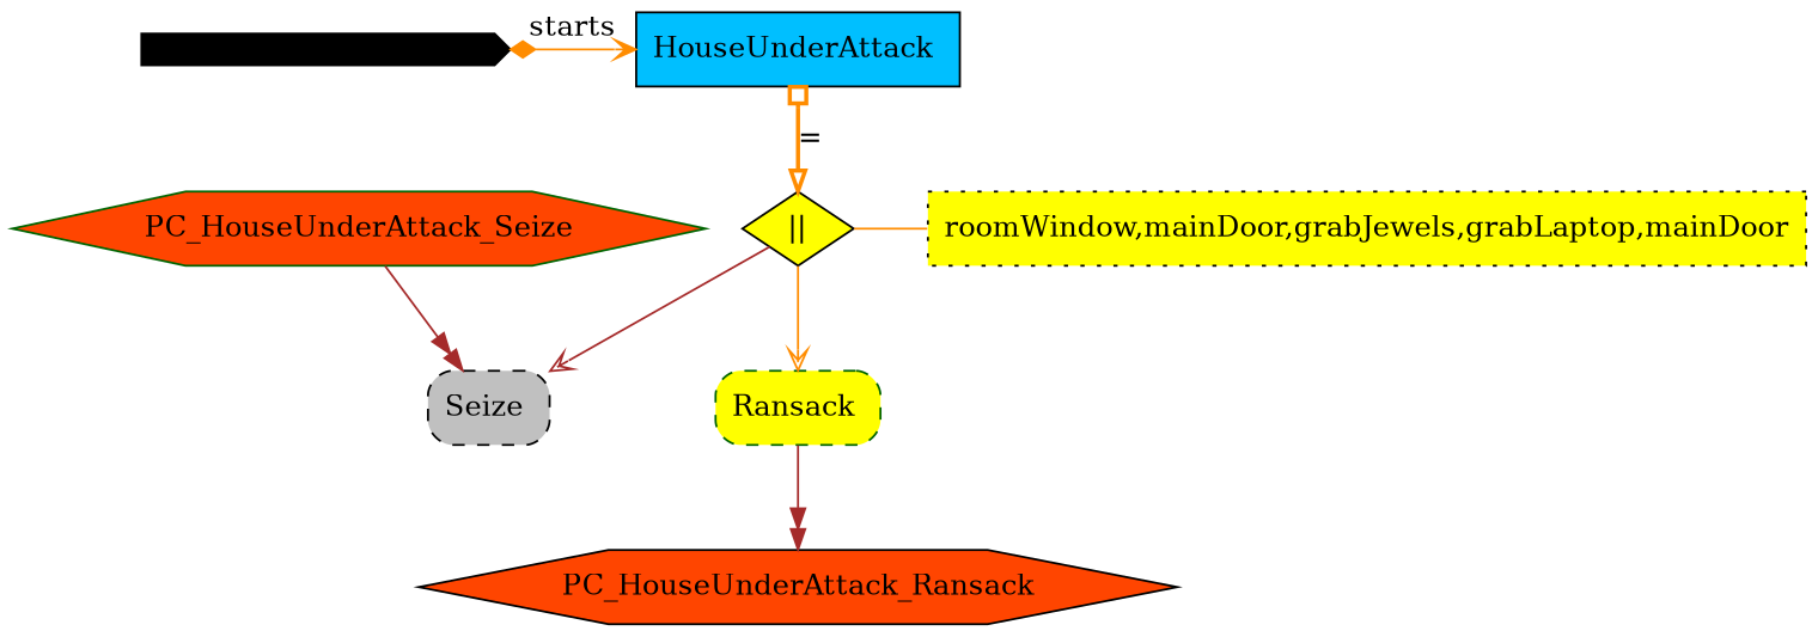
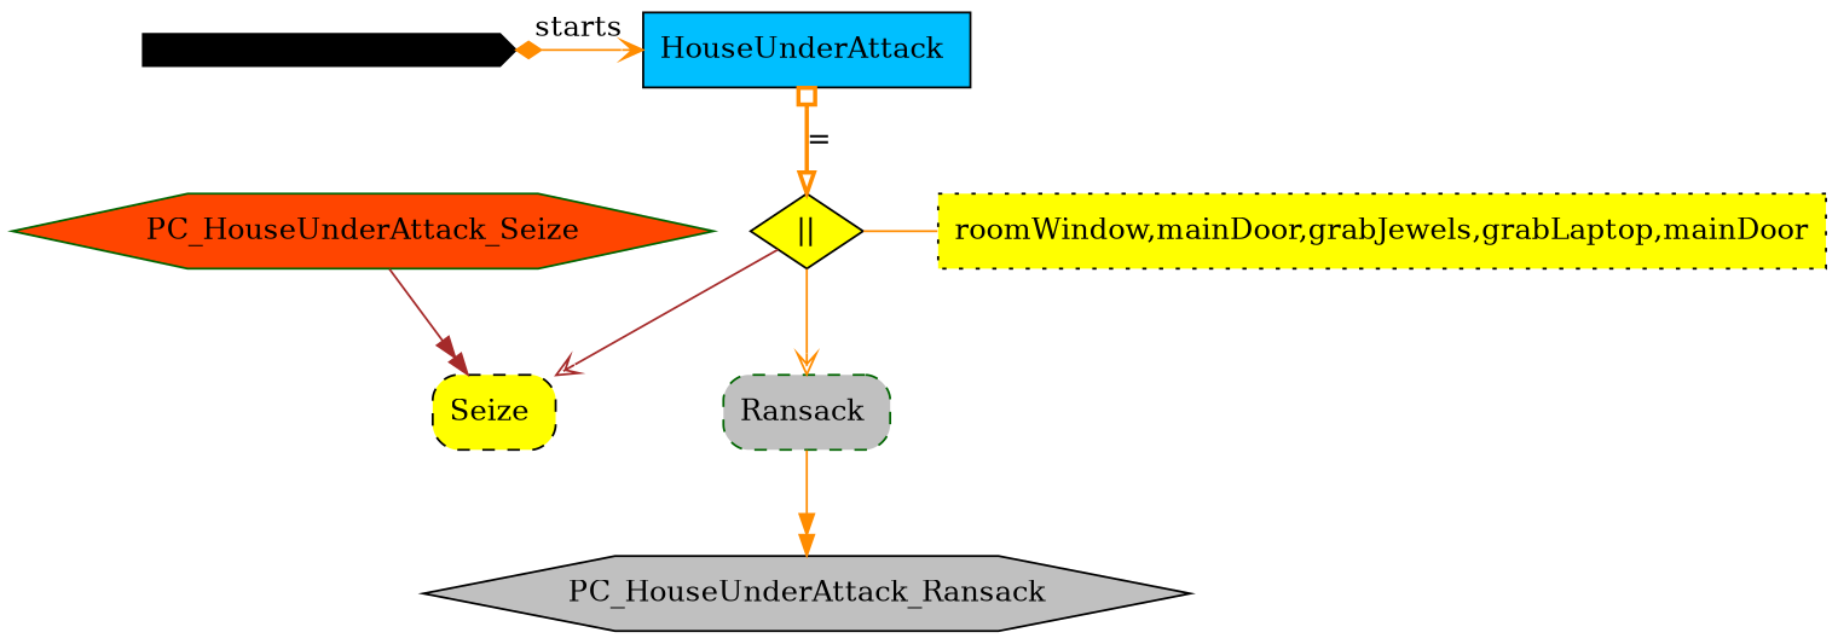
  digraph {
    node [color=black fillcolor=yellow shape=rectangle style=filled]
    edge [color=darkorange arrowhead=vee]
    n1 [label="||" shape=diamond]
    n2 [label="roomWindow,mainDoor,grabJewels,grabLaptop,mainDoor" shape=rect style="filled,dotted"]
    n3 [height=.2 label=PC_HouseUnderAttack shape=cds width=.2 fillcolor=""]
    n4 [fillcolor=deepskyblue label="HouseUnderAttack " shape=box]
-   n5 [fillcolor=gray label="Seize " style="rounded,filled,dashed"]
-   n6 [color=darkgreen label="Ransack " style="rounded,filled,dashed"]
+   n5 [label="Seize " style="rounded,filled,dashed"]
+   n6 [color=darkgreen fillcolor=gray label="Ransack " style="rounded,filled,dashed"]
    n7 [color=darkgreen fillcolor=orangered label=PC_HouseUnderAttack_Seize shape=hexagon]
-   n8 [fillcolor=orangered label=PC_HouseUnderAttack_Ransack shape=hexagon]
+   n8 [fillcolor=gray label=PC_HouseUnderAttack_Ransack shape=hexagon]
    subgraph sub_1 {
      rank=same
      n1
      n2
    }
    subgraph sub_2 {
      rank=min
      n3
      n4
    }
    n1 -> n2 [dir=none arrowhead=""]
    n1 -> n5 [color=brown fillcolor=white]
    n1 -> n6 [fillcolor=white]
    n3 -> n4 [arrowhead=open arrowtail=diamond dir=both label=starts]
    n4 -> n1 [arrowhead=onormal arrowtail=obox dir=both label="=" penwidth=2]
-   n6 -> n8 [arrowhead=normalnormal color=brown label=" "]
+   n6 -> n8 [arrowhead=normalnormal label=" "]
    n7 -> n5 [arrowhead=normalnormal color=brown label=" "]
  }
